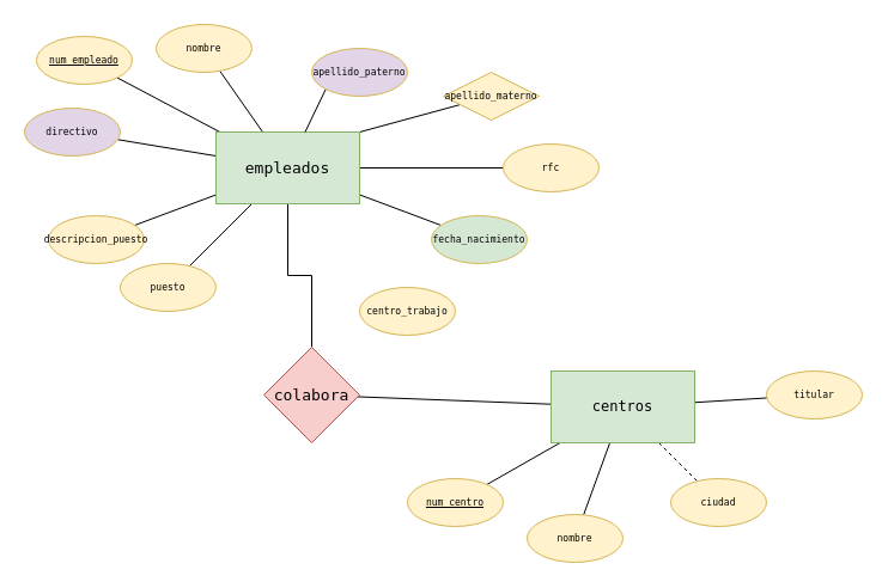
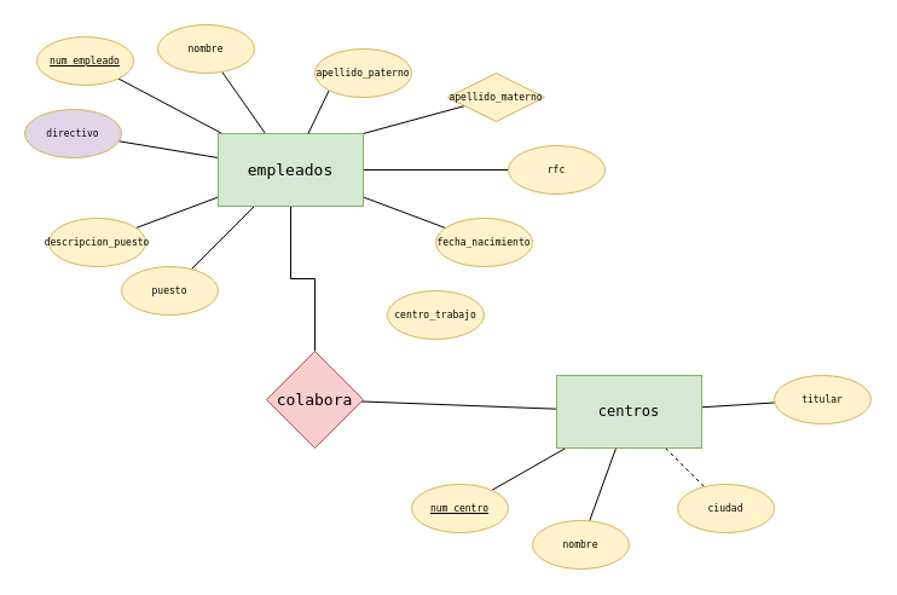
  <mxCell id="0" />
  <mxCell id="1" parent="0" />
  <mxCell id="2" style="rounded=0;orthogonalLoop=1;jettySize=auto;html=1;endArrow=none;endFill=0;" edge="1" parent="1" source="11" target="12"><mxGeometry relative="1" as="geometry" /></mxCell>
  <mxCell id="3" style="rounded=0;orthogonalLoop=1;jettySize=auto;html=1;endArrow=none;endFill=0;" edge="1" parent="1" source="11" target="13"><mxGeometry relative="1" as="geometry" /></mxCell>
  <mxCell id="4" style="rounded=0;orthogonalLoop=1;jettySize=auto;html=1;endArrow=none;endFill=0;" edge="1" parent="1" source="11" target="15"><mxGeometry relative="1" as="geometry" /></mxCell>
  <mxCell id="5" style="rounded=0;orthogonalLoop=1;jettySize=auto;html=1;endArrow=none;endFill=0;" edge="1" parent="1" source="11" target="17"><mxGeometry relative="1" as="geometry" /></mxCell>
  <mxCell id="6" style="rounded=0;orthogonalLoop=1;jettySize=auto;html=1;endArrow=none;endFill=0;" edge="1" parent="1" source="11" target="14"><mxGeometry relative="1" as="geometry" /></mxCell>
  <mxCell id="7" style="rounded=0;orthogonalLoop=1;jettySize=auto;html=1;endArrow=none;endFill=0;" edge="1" parent="1" source="11" target="21"><mxGeometry relative="1" as="geometry" /></mxCell>
  <mxCell id="8" style="rounded=0;orthogonalLoop=1;jettySize=auto;html=1;endArrow=none;endFill=0;" edge="1" parent="1" source="11" target="20"><mxGeometry relative="1" as="geometry" /></mxCell>
  <mxCell id="9" style="rounded=0;orthogonalLoop=1;jettySize=auto;html=1;exitX=1;exitY=0;exitDx=0;exitDy=0;endArrow=none;endFill=0;" edge="1" parent="1" source="11" target="22"><mxGeometry relative="1" as="geometry" /></mxCell>
  <mxCell id="10" style="edgeStyle=orthogonalEdgeStyle;rounded=0;orthogonalLoop=1;jettySize=auto;html=1;endArrow=none;endFill=0;" edge="1" parent="1" source="11" target="24"><mxGeometry relative="1" as="geometry" /></mxCell>
  <mxCell id="11" value="&lt;span style=&quot;font-family: monospace; font-size: 13px;&quot;&gt;&lt;span style=&quot;color: rgb(0, 0, 0); font-size: 13px;&quot;&gt;empleados&lt;/span&gt;&lt;br style=&quot;font-size: 13px;&quot;&gt;&lt;/span&gt;" style="rounded=0;whiteSpace=wrap;html=1;fillColor=#d5e8d4;strokeColor=#82b366;fontSize=13;labelBackgroundColor=none;" vertex="1" parent="1"><mxGeometry x="180" y="110" width="120" height="60" as="geometry" /></mxCell>
  <mxCell id="12" value="&lt;span style=&quot;font-family: monospace; font-size: 8px;&quot;&gt;&lt;span style=&quot;color: rgb(0, 0, 0); font-size: 8px;&quot;&gt;rfc&lt;/span&gt;&lt;br style=&quot;font-size: 8px;&quot;&gt;&lt;/span&gt;" style="ellipse;whiteSpace=wrap;html=1;fillColor=#fff2cc;strokeColor=#d6b656;fontSize=8;labelBackgroundColor=none;" vertex="1" parent="1"><mxGeometry x="420" y="120" width="80" height="40" as="geometry" /></mxCell>
  <mxCell id="13" value="&lt;span style=&quot;font-family: monospace; font-size: 8px;&quot;&gt;&lt;span style=&quot;color: rgb(0, 0, 0); font-size: 8px;&quot;&gt;directivo&lt;/span&gt;&lt;br style=&quot;font-size: 8px;&quot;&gt;&lt;/span&gt;" style="ellipse;whiteSpace=wrap;html=1;fillColor=#e1d5e7;strokeColor=#d6b656;fontSize=8;labelBackgroundColor=none;" vertex="1" parent="1"><mxGeometry x="20" y="90" width="80" height="40" as="geometry" /></mxCell>
  <mxCell id="14" value="&lt;span style=&quot;font-family: monospace; font-size: 8px;&quot;&gt;&lt;span style=&quot;color: rgb(0, 0, 0); font-size: 8px;&quot;&gt;descripcion_puesto&lt;/span&gt;&lt;br style=&quot;font-size: 8px;&quot;&gt;&lt;/span&gt;" style="ellipse;whiteSpace=wrap;html=1;fillColor=#fff2cc;strokeColor=#d6b656;fontSize=8;labelBackgroundColor=none;" vertex="1" parent="1"><mxGeometry x="40" y="180" width="80" height="40" as="geometry" /></mxCell>
  <mxCell id="15" value="&lt;span style=&quot;font-family: monospace; font-size: 8px;&quot;&gt;&lt;span style=&quot;color: rgb(0, 0, 0); font-size: 8px;&quot;&gt;puesto&lt;/span&gt;&lt;br style=&quot;font-size: 8px;&quot;&gt;&lt;/span&gt;" style="ellipse;whiteSpace=wrap;html=1;fillColor=#fff2cc;strokeColor=#d6b656;fontSize=8;labelBackgroundColor=none;" vertex="1" parent="1"><mxGeometry x="100" y="220" width="80" height="40" as="geometry" /></mxCell>
- <mxCell id="16" value="&lt;span style=&quot;font-family: monospace; font-size: 8px;&quot;&gt;&lt;span style=&quot;color: rgb(0, 0, 0); font-size: 8px;&quot;&gt;centro_trabajo&lt;/span&gt;&lt;br style=&quot;font-size: 8px;&quot;&gt;&lt;/span&gt;" style="ellipse;whiteSpace=wrap;html=1;fillColor=#fff2cc;strokeColor=#d6b656;fontSize=8;labelBackgroundColor=none;" vertex="1" parent="1"><mxGeometry x="300" y="240" width="80" height="40" as="geometry" /></mxCell>
- <mxCell id="17" value="&lt;span style=&quot;font-family: monospace; font-size: 8px;&quot;&gt;&lt;span style=&quot;color: rgb(0, 0, 0); font-size: 8px;&quot;&gt;fecha_nacimiento&lt;/span&gt;&lt;br style=&quot;font-size: 8px;&quot;&gt;&lt;/span&gt;" style="ellipse;whiteSpace=wrap;html=1;fillColor=#d5e8d4;strokeColor=#d6b656;fontSize=8;labelBackgroundColor=none;" vertex="1" parent="1"><mxGeometry x="360" y="180" width="80" height="40" as="geometry" /></mxCell>
+ <mxCell id="16" value="&lt;span style=&quot;font-family: monospace; font-size: 8px;&quot;&gt;&lt;span style=&quot;color: rgb(0, 0, 0); font-size: 8px;&quot;&gt;centro_trabajo&lt;/span&gt;&lt;br style=&quot;font-size: 8px;&quot;&gt;&lt;/span&gt;" style="ellipse;whiteSpace=wrap;html=1;fillColor=#fff2cc;strokeColor=#d6b656;fontSize=8;labelBackgroundColor=none;" vertex="1" parent="1"><mxGeometry x="320" y="240" width="80" height="40" as="geometry" /></mxCell>
+ <mxCell id="17" value="&lt;span style=&quot;font-family: monospace; font-size: 8px;&quot;&gt;&lt;span style=&quot;color: rgb(0, 0, 0); font-size: 8px;&quot;&gt;fecha_nacimiento&lt;/span&gt;&lt;br style=&quot;font-size: 8px;&quot;&gt;&lt;/span&gt;" style="ellipse;whiteSpace=wrap;html=1;fillColor=#fff2cc;strokeColor=#d6b656;fontSize=8;labelBackgroundColor=none;" vertex="1" parent="1"><mxGeometry x="360" y="180" width="80" height="40" as="geometry" /></mxCell>
  <mxCell id="18" style="rounded=0;orthogonalLoop=1;jettySize=auto;html=1;exitX=0;exitY=1;exitDx=0;exitDy=0;endArrow=none;endFill=0;" edge="1" parent="1" source="19" target="11"><mxGeometry relative="1" as="geometry" /></mxCell>
- <mxCell id="19" value="&lt;span style=&quot;font-family: monospace; font-size: 8px;&quot;&gt;&lt;span style=&quot;color: rgb(0, 0, 0); font-size: 8px;&quot;&gt;apellido_paterno&lt;/span&gt;&lt;br style=&quot;font-size: 8px;&quot;&gt;&lt;/span&gt;" style="ellipse;whiteSpace=wrap;html=1;fillColor=#e1d5e7;strokeColor=#d6b656;fontSize=8;labelBackgroundColor=none;" vertex="1" parent="1"><mxGeometry x="260" y="40" width="80" height="40" as="geometry" /></mxCell>
+ <mxCell id="19" value="&lt;span style=&quot;font-family: monospace; font-size: 8px;&quot;&gt;&lt;span style=&quot;color: rgb(0, 0, 0); font-size: 8px;&quot;&gt;apellido_paterno&lt;/span&gt;&lt;br style=&quot;font-size: 8px;&quot;&gt;&lt;/span&gt;" style="ellipse;whiteSpace=wrap;html=1;fillColor=#fff2cc;strokeColor=#d6b656;fontSize=8;labelBackgroundColor=none;" vertex="1" parent="1"><mxGeometry x="260" y="40" width="80" height="40" as="geometry" /></mxCell>
  <mxCell id="20" value="&lt;span style=&quot;font-family: monospace; font-size: 8px;&quot;&gt;&lt;span style=&quot;color: rgb(0, 0, 0); font-size: 8px;&quot;&gt;nombre&lt;/span&gt;&lt;br style=&quot;font-size: 8px;&quot;&gt;&lt;/span&gt;" style="ellipse;whiteSpace=wrap;html=1;fillColor=#fff2cc;strokeColor=#d6b656;fontSize=8;labelBackgroundColor=none;" vertex="1" parent="1"><mxGeometry x="130" y="20" width="80" height="40" as="geometry" /></mxCell>
  <mxCell id="21" value="&lt;u&gt;&lt;span style=&quot;font-family: monospace; font-size: 8px;&quot;&gt;&lt;span style=&quot;color: rgb(0, 0, 0); font-size: 8px;&quot;&gt;num_empleado&lt;/span&gt;&lt;br style=&quot;font-size: 8px;&quot;&gt;&lt;/span&gt;&lt;/u&gt;" style="ellipse;whiteSpace=wrap;html=1;fillColor=#fff2cc;strokeColor=#d6b656;fontSize=8;labelBackgroundColor=none;" vertex="1" parent="1"><mxGeometry x="30" y="30" width="80" height="40" as="geometry" /></mxCell>
  <mxCell id="22" value="&lt;span style=&quot;font-family: monospace; font-size: 8px;&quot;&gt;&lt;span style=&quot;color: rgb(0, 0, 0); font-size: 8px;&quot;&gt;apellido_materno&lt;/span&gt;&lt;br style=&quot;font-size: 8px;&quot;&gt;&lt;/span&gt;" style="rhombus;whiteSpace=wrap;html=1;fillColor=#fff2cc;strokeColor=#d6b656;fontSize=8;labelBackgroundColor=none;" vertex="1" parent="1"><mxGeometry x="370" y="60" width="80" height="40" as="geometry" /></mxCell>
  <mxCell id="23" style="rounded=0;orthogonalLoop=1;jettySize=auto;html=1;labelBackgroundColor=none;endArrow=none;endFill=0;" edge="1" parent="1" source="24" target="29"><mxGeometry relative="1" as="geometry" /></mxCell>
  <mxCell id="24" value="&lt;span style=&quot;font-family: monospace; font-size: 13px;&quot;&gt;&lt;span style=&quot;color: rgb(0, 0, 0); font-size: 13px;&quot;&gt;colabora&lt;/span&gt;&lt;br style=&quot;font-size: 13px;&quot;&gt;&lt;/span&gt;" style="rhombus;whiteSpace=wrap;html=1;fillColor=#f8cecc;strokeColor=#b85450;labelBackgroundColor=none;fontSize=13;" vertex="1" parent="1"><mxGeometry x="220" y="290" width="80" height="80" as="geometry" /></mxCell>
  <mxCell id="25" style="rounded=0;orthogonalLoop=1;jettySize=auto;html=1;endArrow=none;endFill=0;" edge="1" parent="1" source="29" target="30"><mxGeometry relative="1" as="geometry" /></mxCell>
  <mxCell id="26" style="rounded=0;orthogonalLoop=1;jettySize=auto;html=1;endArrow=none;endFill=0;" edge="1" parent="1" source="29" target="31"><mxGeometry relative="1" as="geometry" /></mxCell>
  <mxCell id="27" style="rounded=0;orthogonalLoop=1;jettySize=auto;html=1;endArrow=none;endFill=0;" edge="1" parent="1" source="29" target="33"><mxGeometry relative="1" as="geometry" /></mxCell>
  <mxCell id="28" style="rounded=0;orthogonalLoop=1;jettySize=auto;html=1;endArrow=none;endFill=0;dashed=1;" edge="1" parent="1" source="29" target="32"><mxGeometry relative="1" as="geometry" /></mxCell>
  <mxCell id="29" value="&lt;span style=&quot;font-family:monospace&quot;&gt;&lt;span style=&quot;color: rgb(0, 0, 0);&quot;&gt;centros&lt;/span&gt;&lt;br&gt;&lt;/span&gt;" style="rounded=0;whiteSpace=wrap;html=1;fillColor=#d5e8d4;strokeColor=#82b366;labelBackgroundColor=none;" vertex="1" parent="1"><mxGeometry x="460" y="310" width="120" height="60" as="geometry" /></mxCell>
  <mxCell id="30" value="&lt;u&gt;&lt;span style=&quot;font-family:monospace&quot;&gt;&lt;span style=&quot;color: rgb(0, 0, 0);&quot;&gt;num_centro&lt;/span&gt;&lt;br&gt;&lt;/span&gt;&lt;/u&gt;" style="ellipse;whiteSpace=wrap;html=1;fillColor=#fff2cc;strokeColor=#d6b656;fontSize=8;labelBackgroundColor=none;" vertex="1" parent="1"><mxGeometry x="340" y="400" width="80" height="40" as="geometry" /></mxCell>
  <mxCell id="31" value="&lt;span style=&quot;font-family:monospace&quot;&gt;&lt;span style=&quot;color: rgb(0, 0, 0);&quot;&gt;nombre&lt;/span&gt;&lt;br&gt;&lt;/span&gt;" style="ellipse;whiteSpace=wrap;html=1;fillColor=#fff2cc;strokeColor=#d6b656;fontSize=8;labelBackgroundColor=none;" vertex="1" parent="1"><mxGeometry x="440" y="430" width="80" height="40" as="geometry" /></mxCell>
  <mxCell id="32" value="&lt;span style=&quot;font-family:monospace&quot;&gt;&lt;span style=&quot;color: rgb(0, 0, 0);&quot;&gt;ciudad&lt;/span&gt;&lt;br&gt;&lt;/span&gt;" style="ellipse;whiteSpace=wrap;html=1;fillColor=#fff2cc;strokeColor=#d6b656;fontSize=8;labelBackgroundColor=none;" vertex="1" parent="1"><mxGeometry x="560" y="400" width="80" height="40" as="geometry" /></mxCell>
  <mxCell id="33" value="&lt;span style=&quot;font-family:monospace&quot;&gt;&lt;span style=&quot;color: rgb(0, 0, 0);&quot;&gt;titular&lt;/span&gt;&lt;br&gt;&lt;/span&gt;" style="ellipse;whiteSpace=wrap;html=1;fillColor=#fff2cc;strokeColor=#d6b656;fontSize=8;labelBackgroundColor=none;" vertex="1" parent="1"><mxGeometry x="640" y="310" width="80" height="40" as="geometry" /></mxCell>
